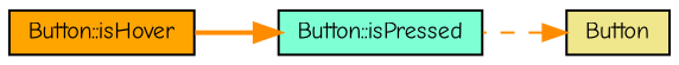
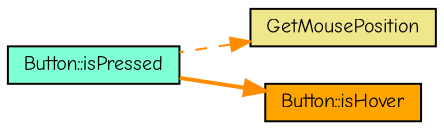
  digraph {
    fontname="Comic Neue"
    rankdir=RL
    node [color=black fontname="Comic Neue" fontsize=10 shape=record style=filled]
    edge [color=darkorange dir=back fontname="Comic Neue" fontsize=10 labelfontname=Helvetica labelfontsize=10]
-   n1 [fillcolor=khaki fontcolor=black height=0.2 label=Button width=0.4]
+   n1 [fillcolor=khaki fontcolor=black height=0.2 label=GetMousePosition width=0.4]
    n2 [fillcolor=aquamarine height=0.2 label="Button::isPressed" width=0.4]
    n3 [fillcolor=orange height=0.2 label="Button::isHover" width=0.4]
    n1 -> n2 [style=dashed]
-   n2 -> n3 [style=bold]
+   n3 -> n2 [style=bold]
  }
